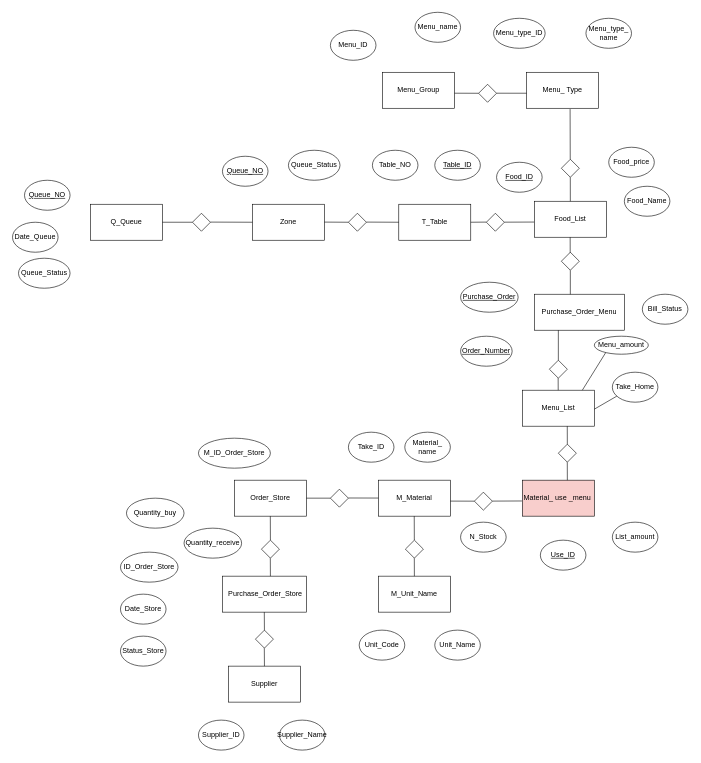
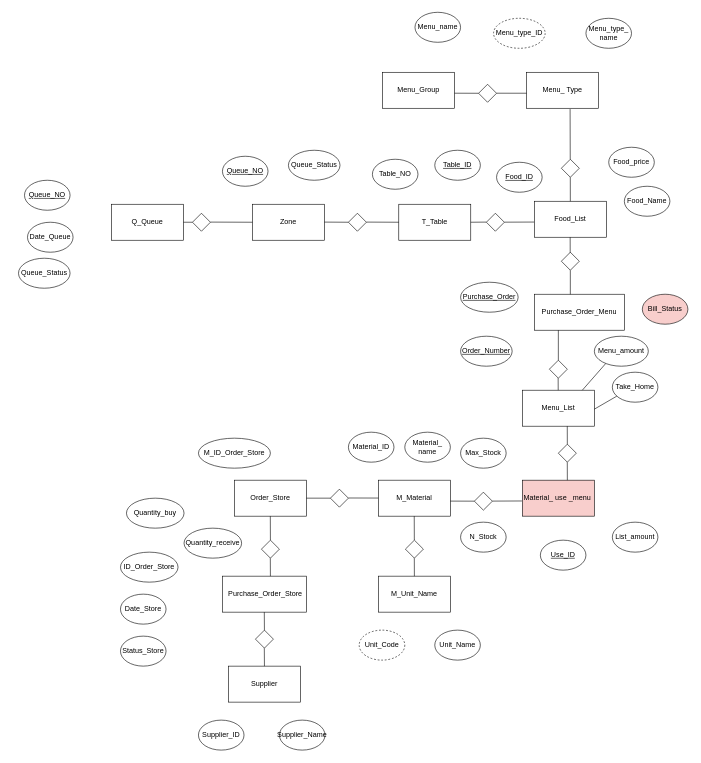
  <mxCell id="0" />
  <mxCell id="1" parent="0" />
- <mxCell id="2" value="Q_Queue" style="rounded=0;whiteSpace=wrap;html=1;" parent="1" vertex="1"><mxGeometry x="150" y="340" width="120" height="60" as="geometry" /></mxCell>
+ <mxCell id="2" value="Q_Queue" style="rounded=0;whiteSpace=wrap;html=1;" parent="1" vertex="1"><mxGeometry x="185" y="340" width="120" height="60" as="geometry" /></mxCell>
  <mxCell id="3" value="T_Table" style="rounded=0;whiteSpace=wrap;html=1;" parent="1" vertex="1"><mxGeometry x="664" y="340" width="120" height="60" as="geometry" /></mxCell>
  <mxCell id="4" value="Menu_List" style="rounded=0;whiteSpace=wrap;html=1;" parent="1" vertex="1"><mxGeometry x="870" y="650" width="120" height="60" as="geometry" /></mxCell>
  <mxCell id="5" value="Purchase_Order_Menu" style="rounded=0;whiteSpace=wrap;html=1;" parent="1" vertex="1"><mxGeometry x="890" y="490" width="150" height="60" as="geometry" /></mxCell>
  <mxCell id="6" value="Food_List" style="rounded=0;whiteSpace=wrap;html=1;" parent="1" vertex="1"><mxGeometry x="890" y="335" width="120" height="60" as="geometry" /></mxCell>
  <mxCell id="7" value="Material_ use _menu&amp;nbsp;" style="rounded=0;whiteSpace=wrap;html=1;fillColor=#f8cecc;" parent="1" vertex="1"><mxGeometry x="870" y="800" width="120" height="60" as="geometry" /></mxCell>
  <mxCell id="8" value="M_Material" style="rounded=0;whiteSpace=wrap;html=1;" parent="1" vertex="1"><mxGeometry x="630" y="800" width="120" height="60" as="geometry" /></mxCell>
  <mxCell id="9" value="Menu_ Type" style="rounded=0;whiteSpace=wrap;html=1;" parent="1" vertex="1"><mxGeometry x="877" y="120" width="120" height="60" as="geometry" /></mxCell>
  <mxCell id="10" value="&amp;nbsp;Menu_Group&amp;nbsp;" style="rounded=0;whiteSpace=wrap;html=1;" parent="1" vertex="1"><mxGeometry x="637" y="120" width="120" height="60" as="geometry" /></mxCell>
  <mxCell id="11" value="M_Unit_Name" style="rounded=0;whiteSpace=wrap;html=1;" parent="1" vertex="1"><mxGeometry x="630" y="960" width="120" height="60" as="geometry" /></mxCell>
  <mxCell id="12" value="Zone" style="rounded=0;whiteSpace=wrap;html=1;" parent="1" vertex="1"><mxGeometry x="420" y="340" width="120" height="60" as="geometry" /></mxCell>
  <mxCell id="13" value="Order_Store" style="rounded=0;whiteSpace=wrap;html=1;" parent="1" vertex="1"><mxGeometry x="390" y="800" width="120" height="60" as="geometry" /></mxCell>
  <mxCell id="14" value="&amp;nbsp;Purchase_Order_Store" style="rounded=0;whiteSpace=wrap;html=1;" parent="1" vertex="1"><mxGeometry x="370" y="960" width="140" height="60" as="geometry" /></mxCell>
  <mxCell id="15" value="Supplier" style="rounded=0;whiteSpace=wrap;html=1;" parent="1" vertex="1"><mxGeometry x="380" y="1110" width="120" height="60" as="geometry" /></mxCell>
  <mxCell id="16" value="" style="rhombus;whiteSpace=wrap;html=1;" parent="1" vertex="1"><mxGeometry x="320" y="355" width="30" height="30" as="geometry" /></mxCell>
  <mxCell id="17" value="" style="endArrow=none;html=1;rounded=0;" parent="1" source="2" edge="1"><mxGeometry width="50" height="50" relative="1" as="geometry"><mxPoint x="270" y="420" as="sourcePoint" /><mxPoint x="320" y="370" as="targetPoint" /></mxGeometry></mxCell>
  <mxCell id="18" value="" style="endArrow=none;html=1;rounded=0;entryX=0;entryY=0.5;entryDx=0;entryDy=0;" parent="1" target="12" edge="1"><mxGeometry width="50" height="50" relative="1" as="geometry"><mxPoint x="350" y="369.76" as="sourcePoint" /><mxPoint x="400" y="369.76" as="targetPoint" /></mxGeometry></mxCell>
  <mxCell id="19" value="" style="rhombus;whiteSpace=wrap;html=1;" parent="1" vertex="1"><mxGeometry x="580" y="355" width="30" height="30" as="geometry" /></mxCell>
  <mxCell id="20" value="" style="endArrow=none;html=1;rounded=0;" parent="1" edge="1"><mxGeometry width="50" height="50" relative="1" as="geometry"><mxPoint x="540" y="369.76" as="sourcePoint" /><mxPoint x="580" y="370" as="targetPoint" /></mxGeometry></mxCell>
  <mxCell id="21" value="" style="endArrow=none;html=1;rounded=0;entryX=0;entryY=0.5;entryDx=0;entryDy=0;" parent="1" target="3" edge="1"><mxGeometry width="50" height="50" relative="1" as="geometry"><mxPoint x="610" y="369.76" as="sourcePoint" /><mxPoint x="660" y="369.76" as="targetPoint" /></mxGeometry></mxCell>
  <mxCell id="22" value="" style="rhombus;whiteSpace=wrap;html=1;" parent="1" vertex="1"><mxGeometry x="810" y="355" width="30" height="30" as="geometry" /></mxCell>
  <mxCell id="23" value="" style="endArrow=none;html=1;rounded=0;exitX=1;exitY=0.5;exitDx=0;exitDy=0;" parent="1" source="3" edge="1"><mxGeometry width="50" height="50" relative="1" as="geometry"><mxPoint x="790" y="370" as="sourcePoint" /><mxPoint x="810" y="369.76" as="targetPoint" /></mxGeometry></mxCell>
  <mxCell id="24" value="" style="endArrow=none;html=1;rounded=0;exitX=0.4;exitY=0.003;exitDx=0;exitDy=0;exitPerimeter=0;" parent="1" source="5" target="28" edge="1"><mxGeometry width="50" height="50" relative="1" as="geometry"><mxPoint x="1419.92" y="510" as="sourcePoint" /><mxPoint x="1419.92" y="490" as="targetPoint" /></mxGeometry></mxCell>
  <mxCell id="25" value="" style="rhombus;whiteSpace=wrap;html=1;" parent="1" vertex="1"><mxGeometry x="935" y="265" width="30" height="30" as="geometry" /></mxCell>
  <mxCell id="26" value="" style="endArrow=none;html=1;rounded=0;exitX=0.4;exitY=0.003;exitDx=0;exitDy=0;exitPerimeter=0;" parent="1" edge="1"><mxGeometry width="50" height="50" relative="1" as="geometry"><mxPoint x="949.79" y="425" as="sourcePoint" /><mxPoint x="949.71" y="395" as="targetPoint" /></mxGeometry></mxCell>
  <mxCell id="27" value="" style="endArrow=none;html=1;rounded=0;exitX=0.5;exitY=0;exitDx=0;exitDy=0;" parent="1" source="6" edge="1"><mxGeometry width="50" height="50" relative="1" as="geometry"><mxPoint x="950.01" y="325" as="sourcePoint" /><mxPoint x="949.93" y="295" as="targetPoint" /></mxGeometry></mxCell>
  <mxCell id="28" value="" style="rhombus;whiteSpace=wrap;html=1;" parent="1" vertex="1"><mxGeometry x="935" y="420" width="30" height="30" as="geometry" /></mxCell>
  <mxCell id="29" value="" style="rhombus;whiteSpace=wrap;html=1;" parent="1" vertex="1"><mxGeometry x="797" y="140" width="30" height="30" as="geometry" /></mxCell>
  <mxCell id="30" value="" style="rhombus;whiteSpace=wrap;html=1;" parent="1" vertex="1"><mxGeometry x="790" y="820" width="30" height="30" as="geometry" /></mxCell>
  <mxCell id="31" value="" style="rhombus;whiteSpace=wrap;html=1;" parent="1" vertex="1"><mxGeometry x="550" y="815" width="30" height="30" as="geometry" /></mxCell>
  <mxCell id="32" value="" style="rhombus;whiteSpace=wrap;html=1;" parent="1" vertex="1"><mxGeometry x="675" y="900" width="30" height="30" as="geometry" /></mxCell>
  <mxCell id="33" value="" style="rhombus;whiteSpace=wrap;html=1;" parent="1" vertex="1"><mxGeometry x="435" y="900" width="30" height="30" as="geometry" /></mxCell>
  <mxCell id="34" value="" style="rhombus;whiteSpace=wrap;html=1;" parent="1" vertex="1"><mxGeometry x="425" y="1050" width="30" height="30" as="geometry" /></mxCell>
  <mxCell id="35" value="" style="endArrow=none;html=1;rounded=0;exitX=0.5;exitY=0;exitDx=0;exitDy=0;" parent="1" edge="1"><mxGeometry width="50" height="50" relative="1" as="geometry"><mxPoint x="689.93" y="900" as="sourcePoint" /><mxPoint x="689.76" y="860" as="targetPoint" /></mxGeometry></mxCell>
  <mxCell id="36" value="" style="endArrow=none;html=1;rounded=0;" parent="1" edge="1"><mxGeometry width="50" height="50" relative="1" as="geometry"><mxPoint x="690" y="960" as="sourcePoint" /><mxPoint x="689.9" y="930" as="targetPoint" /></mxGeometry></mxCell>
  <mxCell id="37" value="" style="endArrow=none;html=1;rounded=0;exitX=0.5;exitY=0;exitDx=0;exitDy=0;" parent="1" edge="1"><mxGeometry width="50" height="50" relative="1" as="geometry"><mxPoint x="450" y="900" as="sourcePoint" /><mxPoint x="449.83" y="860" as="targetPoint" /></mxGeometry></mxCell>
  <mxCell id="38" value="" style="endArrow=none;html=1;rounded=0;" parent="1" edge="1"><mxGeometry width="50" height="50" relative="1" as="geometry"><mxPoint x="450" y="960" as="sourcePoint" /><mxPoint x="449.83" y="930" as="targetPoint" /></mxGeometry></mxCell>
  <mxCell id="39" value="" style="endArrow=none;html=1;rounded=0;" parent="1" edge="1"><mxGeometry width="50" height="50" relative="1" as="geometry"><mxPoint x="440" y="1050" as="sourcePoint" /><mxPoint x="439.8" y="1020" as="targetPoint" /></mxGeometry></mxCell>
  <mxCell id="40" value="" style="endArrow=none;html=1;rounded=0;" parent="1" edge="1"><mxGeometry width="50" height="50" relative="1" as="geometry"><mxPoint x="440.03" y="1110" as="sourcePoint" /><mxPoint x="439.83" y="1080" as="targetPoint" /></mxGeometry></mxCell>
  <mxCell id="41" value="" style="endArrow=none;html=1;rounded=0;entryX=-0.003;entryY=0.578;entryDx=0;entryDy=0;entryPerimeter=0;" parent="1" target="6" edge="1"><mxGeometry width="50" height="50" relative="1" as="geometry"><mxPoint x="840" y="369.88" as="sourcePoint" /><mxPoint x="894" y="370.12" as="targetPoint" /></mxGeometry></mxCell>
  <mxCell id="42" value="" style="endArrow=none;html=1;rounded=0;entryX=0;entryY=0.582;entryDx=0;entryDy=0;entryPerimeter=0;" parent="1" target="9" edge="1"><mxGeometry width="50" height="50" relative="1" as="geometry"><mxPoint x="827" y="154.9" as="sourcePoint" /><mxPoint x="867" y="155" as="targetPoint" /></mxGeometry></mxCell>
  <mxCell id="43" value="" style="endArrow=none;html=1;rounded=0;" parent="1" edge="1"><mxGeometry width="50" height="50" relative="1" as="geometry"><mxPoint x="757" y="154.9" as="sourcePoint" /><mxPoint x="797" y="155" as="targetPoint" /></mxGeometry></mxCell>
  <mxCell id="44" value="" style="endArrow=none;html=1;rounded=0;entryX=0;entryY=0.582;entryDx=0;entryDy=0;entryPerimeter=0;" parent="1" edge="1"><mxGeometry width="50" height="50" relative="1" as="geometry"><mxPoint x="580" y="829.71" as="sourcePoint" /><mxPoint x="630" y="829.81" as="targetPoint" /></mxGeometry></mxCell>
  <mxCell id="45" value="" style="endArrow=none;html=1;rounded=0;entryX=0;entryY=0.582;entryDx=0;entryDy=0;entryPerimeter=0;" parent="1" edge="1"><mxGeometry width="50" height="50" relative="1" as="geometry"><mxPoint x="510" y="830" as="sourcePoint" /><mxPoint x="550" y="830" as="targetPoint" /></mxGeometry></mxCell>
  <mxCell id="46" value="" style="endArrow=none;html=1;rounded=0;" parent="1" edge="1"><mxGeometry width="50" height="50" relative="1" as="geometry"><mxPoint x="750" y="834.9" as="sourcePoint" /><mxPoint x="790" y="835" as="targetPoint" /></mxGeometry></mxCell>
  <mxCell id="47" value="" style="endArrow=none;html=1;rounded=0;entryX=-0.006;entryY=0.578;entryDx=0;entryDy=0;entryPerimeter=0;" parent="1" target="7" edge="1"><mxGeometry width="50" height="50" relative="1" as="geometry"><mxPoint x="820" y="834.9" as="sourcePoint" /><mxPoint x="860" y="835" as="targetPoint" /></mxGeometry></mxCell>
  <mxCell id="48" value="Material_&lt;div&gt;name&lt;/div&gt;" style="ellipse;whiteSpace=wrap;html=1;" parent="1" vertex="1"><mxGeometry x="674" y="720" width="76" height="50" as="geometry" /></mxCell>
- <mxCell id="49" value="Take_ID" style="ellipse;whiteSpace=wrap;html=1;" parent="1" vertex="1"><mxGeometry x="580" y="720" width="76" height="50" as="geometry" /></mxCell>
+ <mxCell id="49" value="Material_ID" style="ellipse;whiteSpace=wrap;html=1;" parent="1" vertex="1"><mxGeometry x="580" y="720" width="76" height="50" as="geometry" /></mxCell>
+ <mxCell id="50" value="Max_Stock" style="ellipse;whiteSpace=wrap;html=1;" parent="1" vertex="1"><mxGeometry x="767" y="730" width="76" height="50" as="geometry" /></mxCell>
  <mxCell id="51" value="N_Stock" style="ellipse;whiteSpace=wrap;html=1;" parent="1" vertex="1"><mxGeometry x="767" y="870" width="76" height="50" as="geometry" /></mxCell>
- <mxCell id="52" value="Unit_Code" style="ellipse;whiteSpace=wrap;html=1;" parent="1" vertex="1"><mxGeometry x="598" y="1050" width="76" height="50" as="geometry" /></mxCell>
+ <mxCell id="52" value="Unit_Code" style="ellipse;whiteSpace=wrap;html=1;dashed=1;" parent="1" vertex="1"><mxGeometry x="598" y="1050" width="76" height="50" as="geometry" /></mxCell>
  <mxCell id="53" value="Unit_Name" style="ellipse;whiteSpace=wrap;html=1;" parent="1" vertex="1"><mxGeometry x="724" y="1050" width="76" height="50" as="geometry" /></mxCell>
  <mxCell id="54" value="Supplier_ID" style="ellipse;whiteSpace=wrap;html=1;" parent="1" vertex="1"><mxGeometry x="330" y="1200" width="76" height="50" as="geometry" /></mxCell>
  <mxCell id="55" value="Supplier_Name" style="ellipse;whiteSpace=wrap;html=1;" parent="1" vertex="1"><mxGeometry x="465" y="1200" width="76" height="50" as="geometry" /></mxCell>
  <mxCell id="56" value="ID_Order_Store" style="ellipse;whiteSpace=wrap;html=1;" parent="1" vertex="1"><mxGeometry x="200" y="920" width="96" height="50" as="geometry" /></mxCell>
  <mxCell id="57" value="Date_Store" style="ellipse;whiteSpace=wrap;html=1;" parent="1" vertex="1"><mxGeometry x="200" y="990" width="76" height="50" as="geometry" /></mxCell>
  <mxCell id="58" value="Status_Store" style="ellipse;whiteSpace=wrap;html=1;" parent="1" vertex="1"><mxGeometry x="200" y="1060" width="76" height="50" as="geometry" /></mxCell>
  <mxCell id="59" value="M_ID_Order_Store" style="ellipse;whiteSpace=wrap;html=1;" parent="1" vertex="1"><mxGeometry x="330" y="730" width="120" height="50" as="geometry" /></mxCell>
  <mxCell id="60" value="Quantity_buy" style="ellipse;whiteSpace=wrap;html=1;" parent="1" vertex="1"><mxGeometry x="210" y="830" width="96" height="50" as="geometry" /></mxCell>
  <mxCell id="61" value="Quantity_receive" style="ellipse;whiteSpace=wrap;html=1;" parent="1" vertex="1"><mxGeometry x="306" y="880" width="96" height="50" as="geometry" /></mxCell>
- <mxCell id="62" value="Menu_ID" style="ellipse;whiteSpace=wrap;html=1;" parent="1" vertex="1"><mxGeometry x="550" y="50" width="76" height="50" as="geometry" /></mxCell>
  <mxCell id="63" value="Menu_name" style="ellipse;whiteSpace=wrap;html=1;" parent="1" vertex="1"><mxGeometry x="691" y="20" width="76" height="50" as="geometry" /></mxCell>
  <mxCell id="64" value="Menu_type_&lt;div&gt;name&lt;/div&gt;" style="ellipse;whiteSpace=wrap;html=1;" parent="1" vertex="1"><mxGeometry x="976" y="30" width="76" height="50" as="geometry" /></mxCell>
- <mxCell id="65" value="Menu_type_ID" style="ellipse;whiteSpace=wrap;html=1;" parent="1" vertex="1"><mxGeometry x="822" y="30" width="86" height="50" as="geometry" /></mxCell>
+ <mxCell id="65" value="Menu_type_ID" style="ellipse;whiteSpace=wrap;html=1;dashed=1;" parent="1" vertex="1"><mxGeometry x="822" y="30" width="86" height="50" as="geometry" /></mxCell>
  <mxCell id="66" value="&lt;u&gt;Food_ID&lt;/u&gt;" style="ellipse;whiteSpace=wrap;html=1;" parent="1" vertex="1"><mxGeometry x="827" y="270" width="76" height="50" as="geometry" /></mxCell>
  <mxCell id="67" value="Food_Name" style="ellipse;whiteSpace=wrap;html=1;" parent="1" vertex="1"><mxGeometry x="1040" y="310" width="76" height="50" as="geometry" /></mxCell>
  <mxCell id="68" value="Food_price" style="ellipse;whiteSpace=wrap;html=1;" parent="1" vertex="1"><mxGeometry x="1014" y="245" width="76" height="50" as="geometry" /></mxCell>
  <mxCell id="69" value="&lt;u&gt;Use_ID&lt;/u&gt;" style="ellipse;whiteSpace=wrap;html=1;" parent="1" vertex="1"><mxGeometry x="900" y="900" width="76" height="50" as="geometry" /></mxCell>
  <mxCell id="70" value="List_amount" style="ellipse;whiteSpace=wrap;html=1;" parent="1" vertex="1"><mxGeometry x="1020" y="870" width="76" height="50" as="geometry" /></mxCell>
  <mxCell id="71" value="Queue_Status" style="ellipse;whiteSpace=wrap;html=1;" parent="1" vertex="1"><mxGeometry x="30" y="430" width="86" height="50" as="geometry" /></mxCell>
- <mxCell id="72" value="Date_Queue" style="ellipse;whiteSpace=wrap;html=1;" parent="1" vertex="1"><mxGeometry x="20" y="370" width="76" height="50" as="geometry" /></mxCell>
+ <mxCell id="72" value="Date_Queue" style="ellipse;whiteSpace=wrap;html=1;" parent="1" vertex="1"><mxGeometry x="45" y="370" width="76" height="50" as="geometry" /></mxCell>
  <mxCell id="73" value="&lt;u&gt;Queue_NO&lt;/u&gt;" style="ellipse;whiteSpace=wrap;html=1;" parent="1" vertex="1"><mxGeometry x="40" y="300" width="76" height="50" as="geometry" /></mxCell>
  <mxCell id="74" value="&lt;u&gt;Queue_NO&lt;/u&gt;" style="ellipse;whiteSpace=wrap;html=1;" parent="1" vertex="1"><mxGeometry x="370" y="260" width="76" height="50" as="geometry" /></mxCell>
  <mxCell id="75" value="Queue_Status" style="ellipse;whiteSpace=wrap;html=1;" parent="1" vertex="1"><mxGeometry x="480" y="250" width="86" height="50" as="geometry" /></mxCell>
- <mxCell id="76" value="Table_NO" style="ellipse;whiteSpace=wrap;html=1;" parent="1" vertex="1"><mxGeometry x="620" y="250" width="76" height="50" as="geometry" /></mxCell>
+ <mxCell id="76" value="Table_NO" style="ellipse;whiteSpace=wrap;html=1;" parent="1" vertex="1"><mxGeometry x="620" y="265" width="76" height="50" as="geometry" /></mxCell>
  <mxCell id="77" value="&lt;u&gt;Table_ID&lt;/u&gt;" style="ellipse;whiteSpace=wrap;html=1;" parent="1" vertex="1"><mxGeometry x="724" y="250" width="76" height="50" as="geometry" /></mxCell>
- <mxCell id="78" value="Bill_Status" style="ellipse;whiteSpace=wrap;html=1;" parent="1" vertex="1"><mxGeometry x="1070" y="490" width="76" height="50" as="geometry" /></mxCell>
+ <mxCell id="78" value="Bill_Status" style="ellipse;whiteSpace=wrap;html=1;fillColor=#f8cecc;" parent="1" vertex="1"><mxGeometry x="1070" y="490" width="76" height="50" as="geometry" /></mxCell>
  <mxCell id="79" value="&lt;u&gt;Purchase_Order&lt;/u&gt;" style="ellipse;whiteSpace=wrap;html=1;" parent="1" vertex="1"><mxGeometry x="767" y="470" width="96" height="50" as="geometry" /></mxCell>
  <mxCell id="80" value="&lt;u&gt;Order_Number&lt;/u&gt;" style="ellipse;whiteSpace=wrap;html=1;" parent="1" vertex="1"><mxGeometry x="767" y="560" width="86" height="50" as="geometry" /></mxCell>
- <mxCell id="81" value="Menu_amount" style="ellipse;whiteSpace=wrap;html=1;" parent="1" vertex="1"><mxGeometry x="990" y="560" width="90" height="30" as="geometry" /></mxCell>
+ <mxCell id="81" value="Menu_amount" style="ellipse;whiteSpace=wrap;html=1;" parent="1" vertex="1"><mxGeometry x="990" y="560" width="90" height="50" as="geometry" /></mxCell>
  <mxCell id="82" value="Take_Home" style="ellipse;whiteSpace=wrap;html=1;" parent="1" vertex="1"><mxGeometry x="1020" y="620" width="76" height="50" as="geometry" /></mxCell>
  <mxCell id="83" value="" style="endArrow=none;html=1;rounded=0;exitX=0.5;exitY=0;exitDx=0;exitDy=0;entryX=0.605;entryY=1.022;entryDx=0;entryDy=0;entryPerimeter=0;" parent="1" target="9" edge="1"><mxGeometry width="50" height="50" relative="1" as="geometry"><mxPoint x="949.83" y="265" as="sourcePoint" /><mxPoint x="949.66" y="225" as="targetPoint" /></mxGeometry></mxCell>
  <mxCell id="84" value="" style="rhombus;whiteSpace=wrap;html=1;" parent="1" vertex="1"><mxGeometry x="915" y="600" width="30" height="30" as="geometry" /></mxCell>
  <mxCell id="85" value="" style="endArrow=none;html=1;rounded=0;" parent="1" edge="1"><mxGeometry width="50" height="50" relative="1" as="geometry"><mxPoint x="930" y="600" as="sourcePoint" /><mxPoint x="930" y="550" as="targetPoint" /></mxGeometry></mxCell>
  <mxCell id="86" value="" style="endArrow=none;html=1;rounded=0;" parent="1" edge="1"><mxGeometry width="50" height="50" relative="1" as="geometry"><mxPoint x="929.78" y="650" as="sourcePoint" /><mxPoint x="929.66" y="630" as="targetPoint" /></mxGeometry></mxCell>
  <mxCell id="87" value="" style="rhombus;whiteSpace=wrap;html=1;" parent="1" vertex="1"><mxGeometry x="930" y="740" width="30" height="30" as="geometry" /></mxCell>
  <mxCell id="88" value="" style="endArrow=none;html=1;rounded=0;exitX=0.5;exitY=0;exitDx=0;exitDy=0;" parent="1" source="87" edge="1"><mxGeometry width="50" height="50" relative="1" as="geometry"><mxPoint x="945.01" y="730" as="sourcePoint" /><mxPoint x="944.89" y="710" as="targetPoint" /></mxGeometry></mxCell>
  <mxCell id="89" value="" style="endArrow=none;html=1;rounded=0;exitX=0.5;exitY=0;exitDx=0;exitDy=0;" parent="1" edge="1"><mxGeometry width="50" height="50" relative="1" as="geometry"><mxPoint x="945.01" y="800" as="sourcePoint" /><mxPoint x="944.9" y="770" as="targetPoint" /></mxGeometry></mxCell>
  <mxCell id="90" value="" style="endArrow=none;html=1;rounded=0;entryX=0.211;entryY=0.91;entryDx=0;entryDy=0;entryPerimeter=0;" parent="1" target="81" edge="1"><mxGeometry width="50" height="50" relative="1" as="geometry"><mxPoint x="970" y="650" as="sourcePoint" /><mxPoint x="1020" y="600" as="targetPoint" /></mxGeometry></mxCell>
  <mxCell id="91" value="" style="endArrow=none;html=1;rounded=0;exitX=1.022;exitY=0.527;exitDx=0;exitDy=0;exitPerimeter=0;" edge="1" parent="1"><mxGeometry width="50" height="50" relative="1" as="geometry"><mxPoint x="990" y="681.62" as="sourcePoint" /><mxPoint x="1027.36" y="660" as="targetPoint" /></mxGeometry></mxCell>
